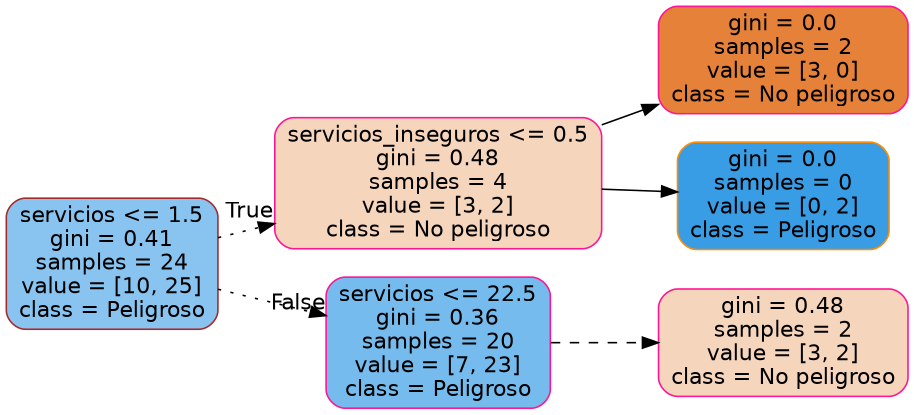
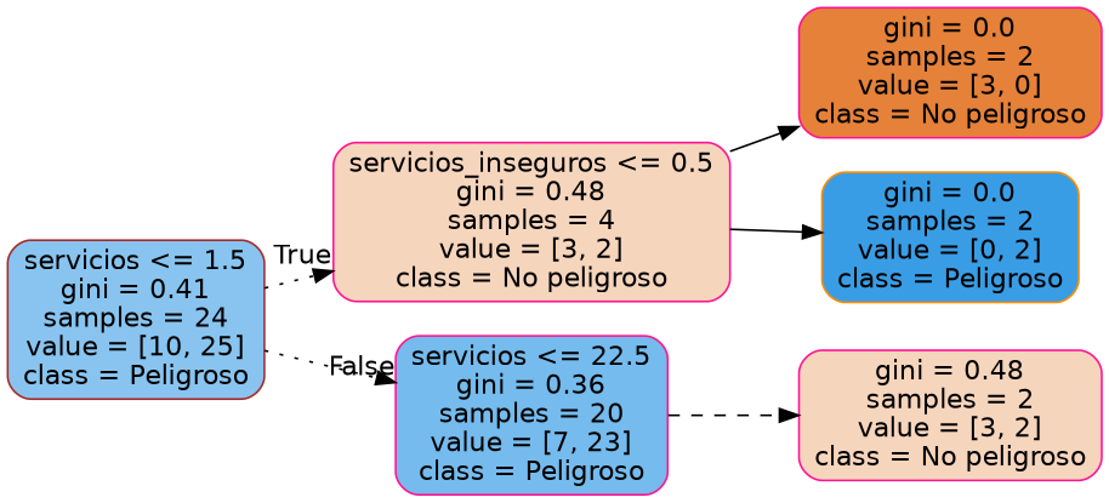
  digraph {
    rankdir=LR
    node [color=deeppink fillcolor="#f6d5bd" fontname=helvetica shape=box style="filled, rounded"]
    edge [fontname=helvetica style=dotted]
    n1 [color=brown fillcolor="#88c4ef" label="servicios <= 1.5\ngini = 0.41\nsamples = 24\nvalue = [10, 25]\nclass = Peligroso"]
    n2 [label="servicios_inseguros <= 0.5\ngini = 0.48\nsamples = 4\nvalue = [3, 2]\nclass = No peligroso"]
    n3 [fillcolor="#75bbed" label="servicios <= 22.5\ngini = 0.36\nsamples = 20\nvalue = [7, 23]\nclass = Peligroso"]
    n4 [fillcolor="#e58139" label="gini = 0.0\nsamples = 2\nvalue = [3, 0]\nclass = No peligroso"]
-   n5 [color=darkorange fillcolor="#399de5" label="gini = 0.0\nsamples = 0\nvalue = [0, 2]\nclass = Peligroso"]
+   n5 [color=darkorange fillcolor="#399de5" label="gini = 0.0\nsamples = 2\nvalue = [0, 2]\nclass = Peligroso"]
    n6 [label="gini = 0.48\nsamples = 2\nvalue = [3, 2]\nclass = No peligroso"]
    n1 -> n2 [headlabel=True labelangle=45 labeldistance=2.5]
    n1 -> n3 [headlabel=False labelangle=-45 labeldistance=2.5]
    n2 -> n4 [style=solid]
    n2 -> n5 [style=solid]
    n3 -> n6 [style=dashed]
  }
